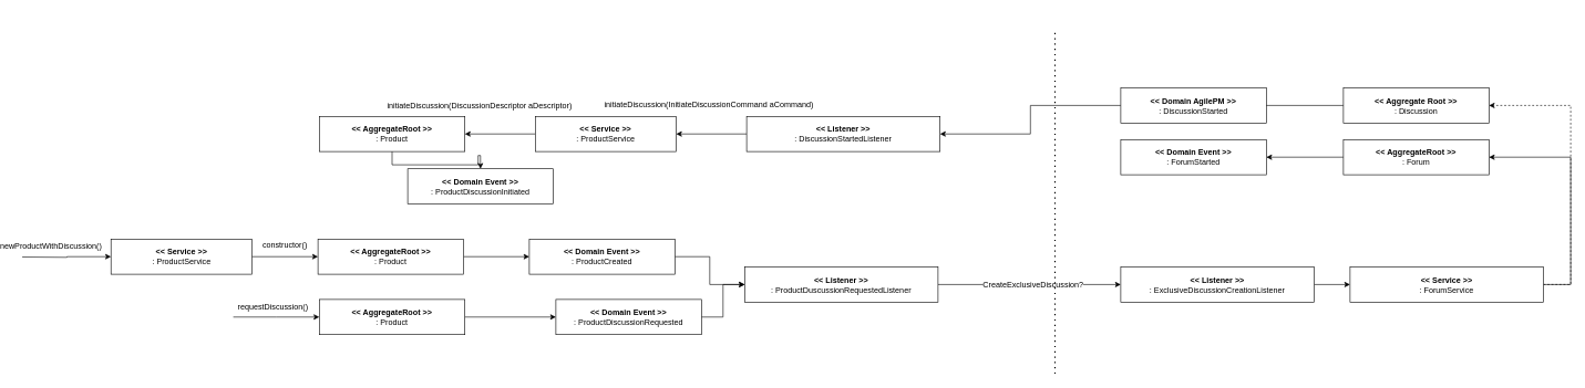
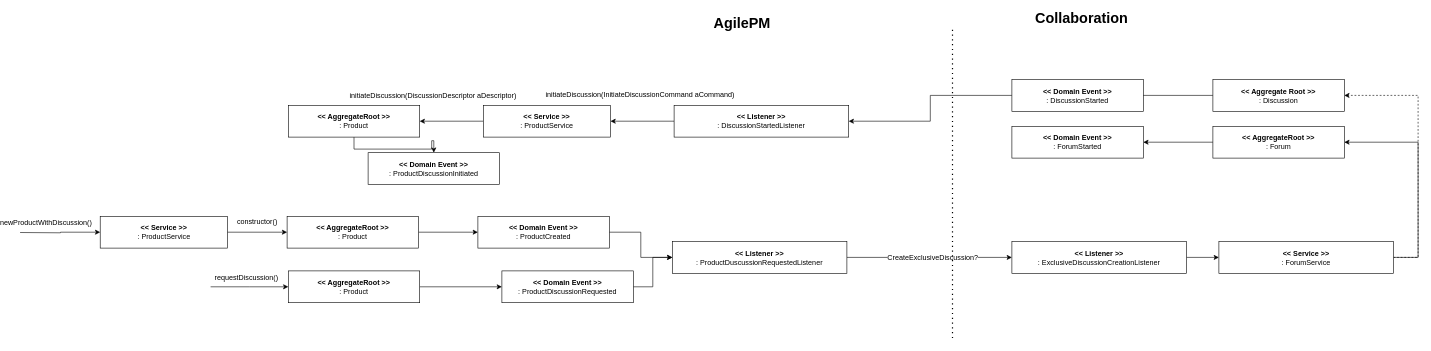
  <mxCell id="0" />
  <mxCell id="1" parent="0" />
  <mxCell id="2" style="edgeStyle=orthogonalEdgeStyle;rounded=0;orthogonalLoop=1;jettySize=auto;html=1;exitX=0;exitY=0.5;exitDx=0;exitDy=0;entryX=1;entryY=0.5;entryDx=0;entryDy=0;fontSize=24;endArrow=none;endFill=0;startArrow=classic;startFill=1;" edge="1" parent="1" source="6" target="9"><mxGeometry relative="1" as="geometry" /></mxCell>
  <mxCell id="3" style="edgeStyle=orthogonalEdgeStyle;rounded=0;orthogonalLoop=1;jettySize=auto;html=1;exitX=0;exitY=0.5;exitDx=0;exitDy=0;entryX=1;entryY=0.5;entryDx=0;entryDy=0;fontSize=24;endArrow=none;endFill=0;startArrow=classic;startFill=1;" edge="1" parent="1" source="6" target="10"><mxGeometry relative="1" as="geometry" /></mxCell>
  <mxCell id="4" style="edgeStyle=orthogonalEdgeStyle;rounded=0;orthogonalLoop=1;jettySize=auto;html=1;exitX=1;exitY=0.5;exitDx=0;exitDy=0;entryX=0;entryY=0.5;entryDx=0;entryDy=0;fontSize=24;startArrow=none;startFill=0;endArrow=classic;endFill=1;" edge="1" parent="1" source="6" target="18"><mxGeometry relative="1" as="geometry" /></mxCell>
  <mxCell id="5" value="&lt;font style=&quot;font-size: 12px;&quot;&gt;CreateExclusiveDiscussion?&lt;/font&gt;" style="edgeLabel;html=1;align=center;verticalAlign=middle;resizable=0;points=[];fontSize=24;" vertex="1" connectable="0" parent="4"><mxGeometry x="-0.142" y="2" relative="1" as="geometry"><mxPoint x="24" y="-2" as="offset" /></mxGeometry></mxCell>
  <mxCell id="6" value="&lt;b&gt;&amp;lt;&amp;lt; Listener &amp;gt;&amp;gt;&lt;/b&gt;&lt;br&gt;: ProductDuscussionRequestedListener" style="rounded=0;whiteSpace=wrap;html=1;" vertex="1" parent="1"><mxGeometry x="1107" y="402" width="291" height="53" as="geometry" /></mxCell>
  <mxCell id="7" value="" style="endArrow=none;dashed=1;html=1;dashPattern=1 3;strokeWidth=2;rounded=0;" edge="1" parent="1"><mxGeometry width="50" height="50" relative="1" as="geometry"><mxPoint x="1574" y="563" as="sourcePoint" /><mxPoint x="1574" y="46" as="targetPoint" /></mxGeometry></mxCell>
+ <mxCell id="8" value="&lt;font style=&quot;font-size: 24px;&quot;&gt;&lt;b&gt;AgilePM&lt;/b&gt;&lt;/font&gt;" style="text;html=1;align=center;verticalAlign=middle;resizable=0;points=[];autosize=1;strokeColor=none;fillColor=none;" vertex="1" parent="1"><mxGeometry x="1170" y="28" width="105" height="22" as="geometry" /></mxCell>
  <mxCell id="9" value="&lt;b&gt;&amp;lt;&amp;lt; Domain Event &amp;gt;&amp;gt;&lt;/b&gt;&lt;br&gt;: ProductCreated" style="rounded=0;whiteSpace=wrap;html=1;" vertex="1" parent="1"><mxGeometry x="783" y="360" width="219" height="53" as="geometry" /></mxCell>
  <mxCell id="10" value="&lt;b&gt;&amp;lt;&amp;lt; Domain Event &amp;gt;&amp;gt;&lt;/b&gt;&lt;br&gt;: ProductDiscussionRequested" style="rounded=0;whiteSpace=wrap;html=1;" vertex="1" parent="1"><mxGeometry x="823" y="451" width="219" height="53" as="geometry" /></mxCell>
  <mxCell id="11" style="edgeStyle=orthogonalEdgeStyle;rounded=0;orthogonalLoop=1;jettySize=auto;html=1;exitX=1;exitY=0.5;exitDx=0;exitDy=0;entryX=0;entryY=0.5;entryDx=0;entryDy=0;fontSize=24;endArrow=none;endFill=0;startArrow=classic;startFill=1;" edge="1" parent="1" source="14" target="15"><mxGeometry relative="1" as="geometry" /></mxCell>
  <mxCell id="12" style="edgeStyle=orthogonalEdgeStyle;rounded=0;orthogonalLoop=1;jettySize=auto;html=1;exitX=0;exitY=0.5;exitDx=0;exitDy=0;entryX=1;entryY=0.5;entryDx=0;entryDy=0;fontSize=12;startArrow=none;startFill=0;endArrow=classic;endFill=1;" edge="1" parent="1" source="14" target="29"><mxGeometry relative="1" as="geometry" /></mxCell>
  <mxCell id="13" value="initiateDiscussion(InitiateDiscussionCommand aCommand)" style="edgeLabel;html=1;align=center;verticalAlign=middle;resizable=0;points=[];fontSize=12;" vertex="1" connectable="0" parent="12"><mxGeometry x="0.116" y="-1" relative="1" as="geometry"><mxPoint x="1" y="-44" as="offset" /></mxGeometry></mxCell>
  <mxCell id="14" value="&lt;b&gt;&amp;lt;&amp;lt; Listener &amp;gt;&amp;gt;&lt;/b&gt;&lt;br&gt;: DiscussionStartedListener" style="rounded=0;whiteSpace=wrap;html=1;" vertex="1" parent="1"><mxGeometry x="1110" y="175" width="291" height="53" as="geometry" /></mxCell>
- <mxCell id="15" value="&lt;b&gt;&amp;lt;&amp;lt; Domain AgilePM &amp;gt;&amp;gt;&lt;/b&gt;&lt;br&gt;: DiscussionStarted" style="rounded=0;whiteSpace=wrap;html=1;" vertex="1" parent="1"><mxGeometry x="1673" y="132" width="219" height="53" as="geometry" /></mxCell>
+ <mxCell id="15" value="&lt;b&gt;&amp;lt;&amp;lt; Domain Event &amp;gt;&amp;gt;&lt;/b&gt;&lt;br&gt;: DiscussionStarted" style="rounded=0;whiteSpace=wrap;html=1;" vertex="1" parent="1"><mxGeometry x="1673" y="132" width="219" height="53" as="geometry" /></mxCell>
+ <mxCell id="16" value="&lt;font style=&quot;font-size: 24px;&quot;&gt;&lt;b&gt;Collaboration&lt;/b&gt;&lt;/font&gt;" style="text;html=1;align=center;verticalAlign=middle;resizable=0;points=[];autosize=1;strokeColor=none;fillColor=none;" vertex="1" parent="1"><mxGeometry x="1706" y="20" width="165" height="22" as="geometry" /></mxCell>
  <mxCell id="17" style="edgeStyle=orthogonalEdgeStyle;rounded=0;orthogonalLoop=1;jettySize=auto;html=1;exitX=1;exitY=0.5;exitDx=0;exitDy=0;fontSize=12;startArrow=none;startFill=0;endArrow=classic;endFill=1;" edge="1" parent="1" source="18" target="22"><mxGeometry relative="1" as="geometry" /></mxCell>
  <mxCell id="18" value="&lt;b&gt;&amp;lt;&amp;lt; Listener &amp;gt;&amp;gt;&lt;/b&gt;&lt;br&gt;: ExclusiveDiscussionCreationListener" style="rounded=0;whiteSpace=wrap;html=1;" vertex="1" parent="1"><mxGeometry x="1673" y="402" width="291" height="53" as="geometry" /></mxCell>
  <mxCell id="19" value="&lt;b&gt;&amp;lt;&amp;lt; Domain Event &amp;gt;&amp;gt;&lt;/b&gt;&lt;br&gt;: ForumStarted" style="rounded=0;whiteSpace=wrap;html=1;" vertex="1" parent="1"><mxGeometry x="1673" y="210" width="219" height="53" as="geometry" /></mxCell>
  <mxCell id="20" style="edgeStyle=orthogonalEdgeStyle;rounded=0;orthogonalLoop=1;jettySize=auto;html=1;exitX=1;exitY=0.5;exitDx=0;exitDy=0;entryX=1;entryY=0.5;entryDx=0;entryDy=0;fontSize=12;startArrow=none;startFill=0;endArrow=classic;endFill=1;" edge="1" parent="1" source="22" target="26"><mxGeometry relative="1" as="geometry"><Array as="points"><mxPoint x="2350" y="429" /><mxPoint x="2350" y="237" /></Array></mxGeometry></mxCell>
  <mxCell id="21" style="edgeStyle=orthogonalEdgeStyle;rounded=0;orthogonalLoop=1;jettySize=auto;html=1;exitX=1;exitY=0.5;exitDx=0;exitDy=0;entryX=1;entryY=0.5;entryDx=0;entryDy=0;fontSize=12;startArrow=none;startFill=0;endArrow=classic;endFill=1;dashed=1;" edge="1" parent="1" source="22" target="24"><mxGeometry relative="1" as="geometry"><Array as="points"><mxPoint x="2350" y="429" /><mxPoint x="2350" y="159" /></Array></mxGeometry></mxCell>
  <mxCell id="22" value="&lt;b&gt;&amp;lt;&amp;lt; Service &amp;gt;&amp;gt;&lt;/b&gt;&lt;br&gt;: ForumService" style="rounded=0;whiteSpace=wrap;html=1;" vertex="1" parent="1"><mxGeometry x="2018" y="402" width="291" height="53" as="geometry" /></mxCell>
  <mxCell id="23" style="edgeStyle=orthogonalEdgeStyle;rounded=0;orthogonalLoop=1;jettySize=auto;html=1;exitX=0;exitY=0.5;exitDx=0;exitDy=0;entryX=1;entryY=0.5;entryDx=0;entryDy=0;fontSize=12;startArrow=none;startFill=0;endArrow=none;endFill=1;" edge="1" parent="1" source="24" target="15"><mxGeometry relative="1" as="geometry" /></mxCell>
  <mxCell id="24" value="&lt;b&gt;&amp;lt;&amp;lt; Aggregate Root &amp;gt;&amp;gt;&lt;/b&gt;&lt;br&gt;: Discussion" style="rounded=0;whiteSpace=wrap;html=1;" vertex="1" parent="1"><mxGeometry x="2008" y="132" width="219" height="53" as="geometry" /></mxCell>
  <mxCell id="25" style="edgeStyle=orthogonalEdgeStyle;rounded=0;orthogonalLoop=1;jettySize=auto;html=1;exitX=0;exitY=0.5;exitDx=0;exitDy=0;entryX=1;entryY=0.5;entryDx=0;entryDy=0;fontSize=12;startArrow=none;startFill=0;endArrow=classic;endFill=1;" edge="1" parent="1" source="26" target="19"><mxGeometry relative="1" as="geometry" /></mxCell>
  <mxCell id="26" value="&lt;b&gt;&amp;lt;&amp;lt; AggregateRoot &amp;gt;&amp;gt;&lt;/b&gt;&lt;br&gt;: Forum" style="rounded=0;whiteSpace=wrap;html=1;" vertex="1" parent="1"><mxGeometry x="2008" y="210" width="219" height="53" as="geometry" /></mxCell>
  <mxCell id="27" style="edgeStyle=orthogonalEdgeStyle;rounded=0;orthogonalLoop=1;jettySize=auto;html=1;exitX=0;exitY=0.5;exitDx=0;exitDy=0;fontSize=12;startArrow=none;startFill=0;endArrow=classic;endFill=1;" edge="1" parent="1" source="29" target="31"><mxGeometry relative="1" as="geometry" /></mxCell>
  <mxCell id="28" value="initiateDiscussion(DiscussionDescriptor aDescriptor)" style="edgeLabel;html=1;align=center;verticalAlign=middle;resizable=0;points=[];fontSize=12;" vertex="1" connectable="0" parent="27"><mxGeometry x="0.264" relative="1" as="geometry"><mxPoint x="-18" y="-43" as="offset" /></mxGeometry></mxCell>
  <mxCell id="29" value="&lt;b&gt;&amp;lt;&amp;lt; Service &amp;gt;&amp;gt;&lt;/b&gt;&lt;br&gt;: ProductService" style="rounded=0;whiteSpace=wrap;html=1;" vertex="1" parent="1"><mxGeometry x="792" y="175" width="212" height="53" as="geometry" /></mxCell>
  <mxCell id="30" style="edgeStyle=orthogonalEdgeStyle;rounded=0;orthogonalLoop=1;jettySize=auto;html=1;exitX=0.5;exitY=1;exitDx=0;exitDy=0;entryX=0.5;entryY=0;entryDx=0;entryDy=0;fontSize=12;startArrow=none;startFill=0;endArrow=classic;endFill=1;" edge="1" parent="1" source="31" target="32"><mxGeometry relative="1" as="geometry" /></mxCell>
  <mxCell id="31" value="&lt;b&gt;&amp;lt;&amp;lt; AggregateRoot &amp;gt;&amp;gt;&lt;/b&gt;&lt;br&gt;: Product" style="rounded=0;whiteSpace=wrap;html=1;" vertex="1" parent="1"><mxGeometry x="467" y="175" width="219" height="53" as="geometry" /></mxCell>
  <mxCell id="32" value="&lt;b&gt;&amp;lt;&amp;lt; Domain Event &amp;gt;&amp;gt;&lt;/b&gt;&lt;br&gt;: ProductDiscussionInitiated" style="rounded=0;whiteSpace=wrap;html=1;" vertex="1" parent="1"><mxGeometry x="600" y="254" width="219" height="53" as="geometry" /></mxCell>
  <mxCell id="33" value="" style="edgeStyle=orthogonalEdgeStyle;rounded=0;orthogonalLoop=1;jettySize=auto;html=1;fontSize=12;startArrow=classic;startFill=1;endArrow=none;endFill=0;" edge="1" parent="1" source="37"><mxGeometry relative="1" as="geometry"><mxPoint x="20" y="387" as="targetPoint" /></mxGeometry></mxCell>
  <mxCell id="34" value="newProductWithDiscussion()" style="edgeLabel;html=1;align=center;verticalAlign=middle;resizable=0;points=[];fontSize=12;" vertex="1" connectable="0" parent="33"><mxGeometry x="-0.306" relative="1" as="geometry"><mxPoint x="-44" y="-16" as="offset" /></mxGeometry></mxCell>
  <mxCell id="35" style="edgeStyle=orthogonalEdgeStyle;rounded=0;orthogonalLoop=1;jettySize=auto;html=1;exitX=1;exitY=0.5;exitDx=0;exitDy=0;entryX=0;entryY=0.5;entryDx=0;entryDy=0;fontSize=12;startArrow=none;startFill=0;endArrow=classic;endFill=1;" edge="1" parent="1" source="37" target="39"><mxGeometry relative="1" as="geometry" /></mxCell>
  <mxCell id="36" value="constructor()" style="edgeLabel;html=1;align=center;verticalAlign=middle;resizable=0;points=[];fontSize=12;" vertex="1" connectable="0" parent="35"><mxGeometry x="0.238" y="1" relative="1" as="geometry"><mxPoint x="-13" y="-16" as="offset" /></mxGeometry></mxCell>
  <mxCell id="37" value="&lt;b&gt;&amp;lt;&amp;lt; Service &amp;gt;&amp;gt;&lt;/b&gt;&lt;br&gt;: ProductService" style="rounded=0;whiteSpace=wrap;html=1;" vertex="1" parent="1"><mxGeometry x="153.5" y="360" width="212" height="53" as="geometry" /></mxCell>
  <mxCell id="38" style="edgeStyle=orthogonalEdgeStyle;rounded=0;orthogonalLoop=1;jettySize=auto;html=1;exitX=1;exitY=0.5;exitDx=0;exitDy=0;entryX=0;entryY=0.5;entryDx=0;entryDy=0;fontSize=12;startArrow=none;startFill=0;endArrow=classic;endFill=1;" edge="1" parent="1" source="39" target="9"><mxGeometry relative="1" as="geometry" /></mxCell>
  <mxCell id="39" value="&lt;b&gt;&amp;lt;&amp;lt; AggregateRoot &amp;gt;&amp;gt;&lt;/b&gt;&lt;br&gt;: Product" style="rounded=0;whiteSpace=wrap;html=1;" vertex="1" parent="1"><mxGeometry x="465" y="360" width="219" height="53" as="geometry" /></mxCell>
  <mxCell id="40" style="edgeStyle=orthogonalEdgeStyle;rounded=0;orthogonalLoop=1;jettySize=auto;html=1;exitX=1;exitY=0.5;exitDx=0;exitDy=0;entryX=0;entryY=0.5;entryDx=0;entryDy=0;fontSize=12;startArrow=none;startFill=0;endArrow=classic;endFill=1;" edge="1" parent="1" source="43" target="10"><mxGeometry relative="1" as="geometry" /></mxCell>
  <mxCell id="41" value="" style="edgeStyle=orthogonalEdgeStyle;rounded=0;orthogonalLoop=1;jettySize=auto;html=1;fontSize=12;startArrow=classic;startFill=1;endArrow=none;endFill=0;" edge="1" parent="1" source="43"><mxGeometry relative="1" as="geometry"><mxPoint x="337.5" y="477.5" as="targetPoint" /></mxGeometry></mxCell>
  <mxCell id="42" value="requestDiscussion()" style="edgeLabel;html=1;align=center;verticalAlign=middle;resizable=0;points=[];fontSize=12;" vertex="1" connectable="0" parent="41"><mxGeometry x="-0.181" y="1" relative="1" as="geometry"><mxPoint x="-18" y="-16" as="offset" /></mxGeometry></mxCell>
  <mxCell id="43" value="&lt;b&gt;&amp;lt;&amp;lt; AggregateRoot &amp;gt;&amp;gt;&lt;/b&gt;&lt;br&gt;: Product" style="rounded=0;whiteSpace=wrap;html=1;" vertex="1" parent="1"><mxGeometry x="467" y="451" width="219" height="53" as="geometry" /></mxCell>
